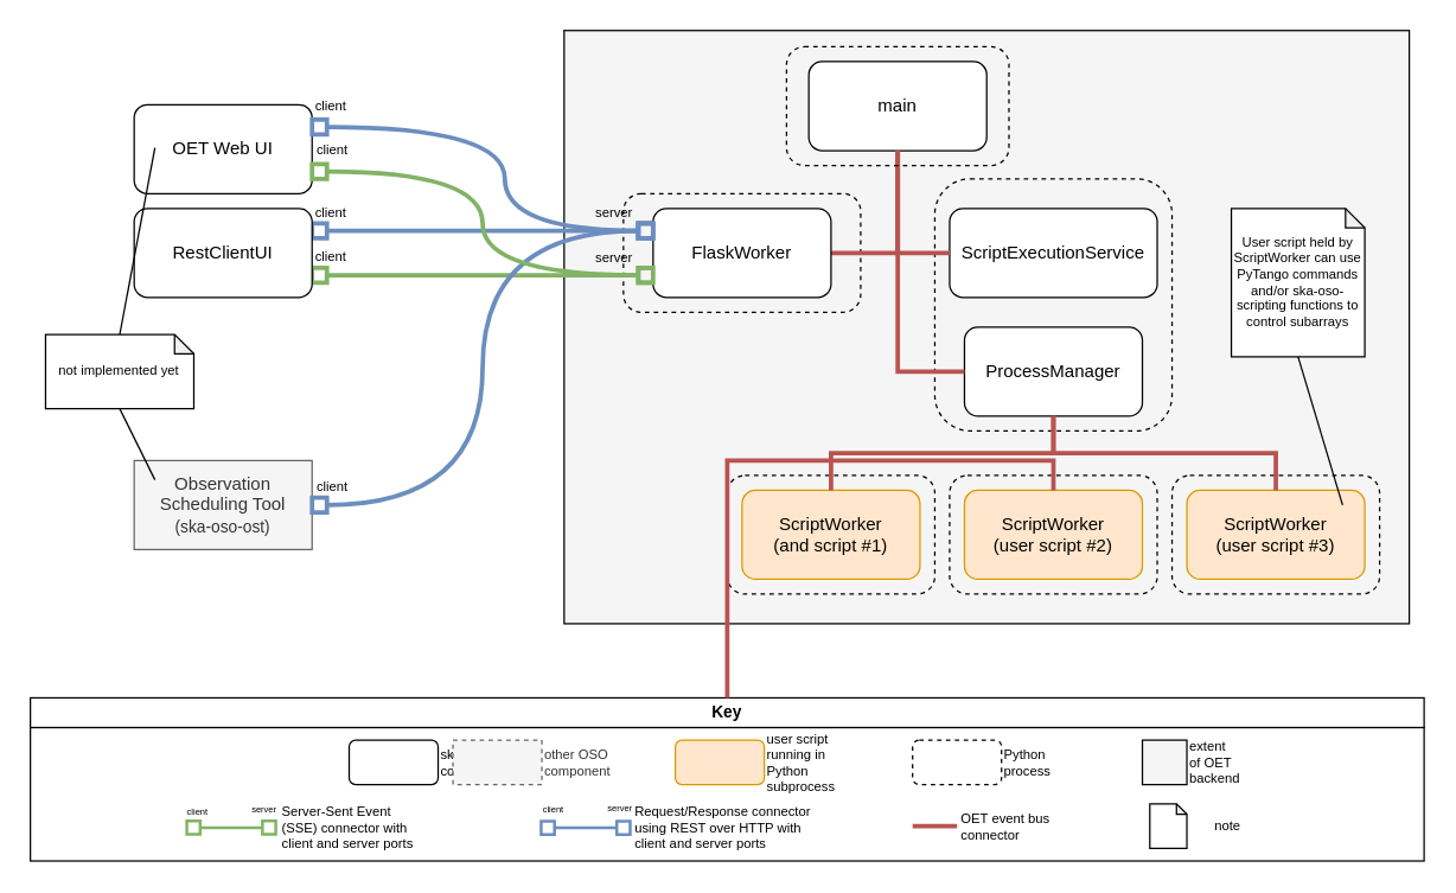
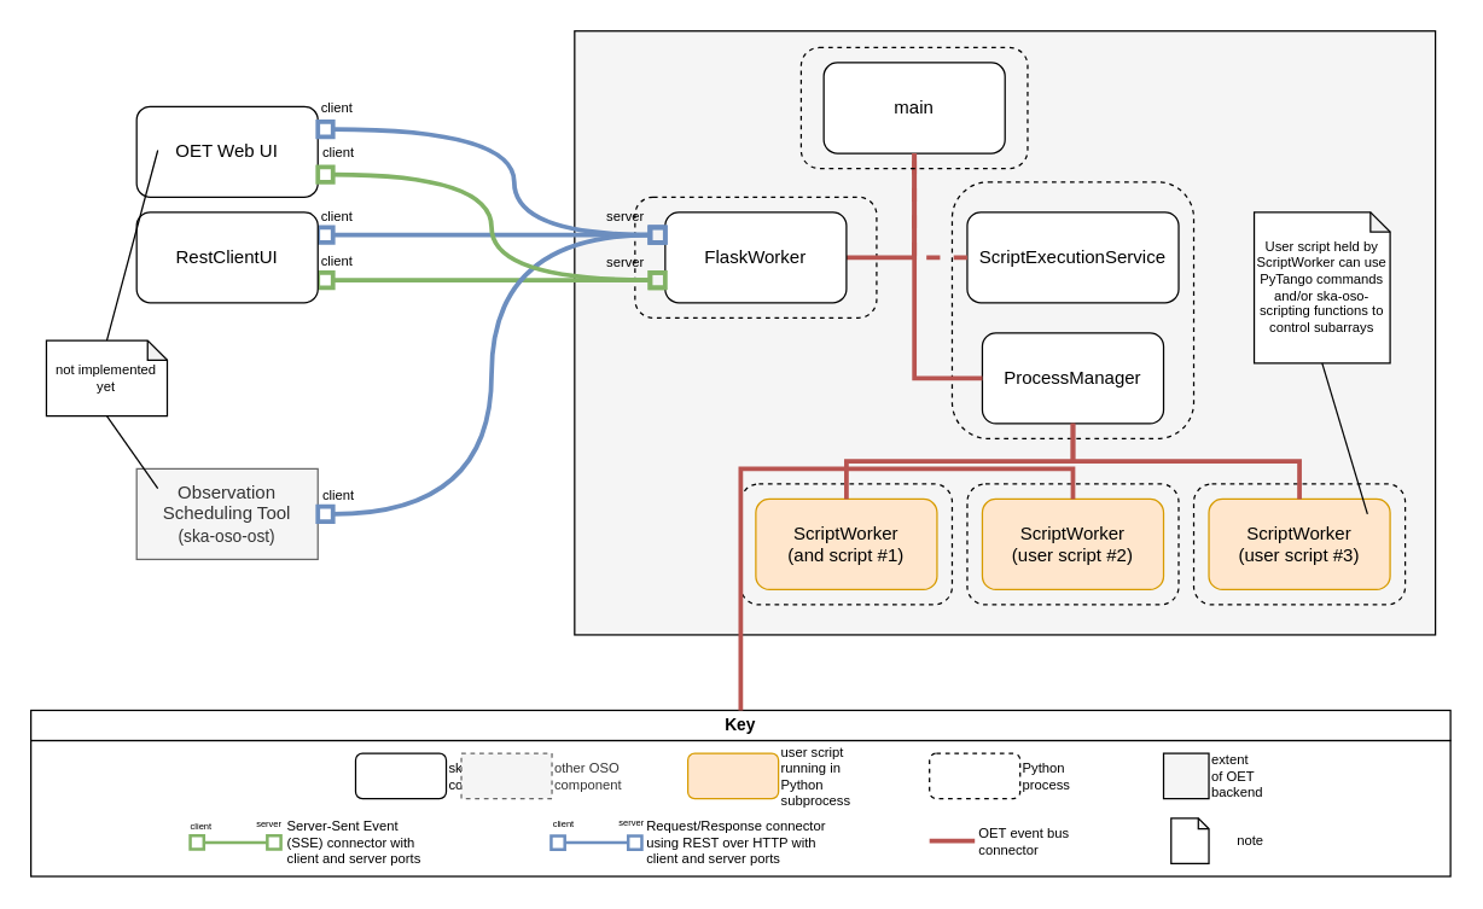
  <mxCell id="0" />
  <mxCell id="1" parent="0" />
  <mxCell id="2" value="" style="rounded=0;whiteSpace=wrap;html=1;fontFamily=Helvetica;fontSize=6;fillColor=#F5F5F5;" parent="1" vertex="1"><mxGeometry x="380" y="20" width="570" height="400" as="geometry" /></mxCell>
  <mxCell id="3" value="" style="rounded=0;whiteSpace=wrap;html=1;fontSize=9;" parent="1" vertex="1"><mxGeometry y="490" width="940" height="90" as="geometry" x="20" /></mxCell>
  <mxCell id="4" value="REST" style="rounded=1;whiteSpace=wrap;html=1;dashed=1;fillColor=none;" parent="1" vertex="1"><mxGeometry x="420" y="130" width="160" height="80" as="geometry" /></mxCell>
  <mxCell id="5" style="edgeStyle=orthogonalEdgeStyle;rounded=0;orthogonalLoop=1;jettySize=auto;html=1;exitX=1;exitY=0.25;exitDx=0;exitDy=0;entryX=0;entryY=0.25;entryDx=0;entryDy=0;startArrow=box;startFill=0;strokeWidth=3;fillColor=#dae8fc;strokeColor=#6c8ebf;curved=1;endArrow=box;endFill=0;" parent="1" source="7" target="10" edge="1"><mxGeometry relative="1" as="geometry"><mxPoint x="220" y="150" as="sourcePoint" /></mxGeometry></mxCell>
  <mxCell id="6" style="edgeStyle=orthogonalEdgeStyle;rounded=0;orthogonalLoop=1;jettySize=auto;html=1;exitX=1;exitY=0.75;exitDx=0;exitDy=0;entryX=0;entryY=0.75;entryDx=0;entryDy=0;startArrow=box;startFill=0;strokeWidth=3;endArrow=box;endFill=0;fillColor=#d5e8d4;strokeColor=#82b366;curved=1;" parent="1" source="7" target="10" edge="1"><mxGeometry relative="1" as="geometry"><mxPoint x="220" y="190" as="sourcePoint" /></mxGeometry></mxCell>
  <mxCell id="7" value="RestClientUI" style="rounded=1;whiteSpace=wrap;html=1;" parent="1" vertex="1"><mxGeometry x="90" y="140" width="120" height="60" as="geometry" /></mxCell>
  <mxCell id="8" value="main" style="rounded=1;whiteSpace=wrap;html=1;" parent="1" vertex="1"><mxGeometry x="545" y="41" width="120" height="60" as="geometry" /></mxCell>
  <mxCell id="9" style="edgeStyle=orthogonalEdgeStyle;rounded=0;orthogonalLoop=1;jettySize=auto;html=1;exitX=1;exitY=0.5;exitDx=0;exitDy=0;fontSize=9;startArrow=none;startFill=0;endArrow=none;endFill=0;strokeWidth=3;fillColor=#f8cecc;strokeColor=#b85450;entryX=0.5;entryY=1;entryDx=0;entryDy=0;" parent="1" source="10" target="8" edge="1"><mxGeometry relative="1" as="geometry"><Array as="points" /><mxPoint x="600" y="100" as="targetPoint" /></mxGeometry></mxCell>
  <mxCell id="10" value="FlaskWorker" style="rounded=1;whiteSpace=wrap;html=1;" parent="1" vertex="1"><mxGeometry x="440" y="140" width="120" height="60" as="geometry" /></mxCell>
  <mxCell id="11" value="" style="rounded=1;whiteSpace=wrap;html=1;dashed=1;verticalAlign=top;align=right;fontStyle=2;fontSize=10;spacing=0;spacingRight=7;fillColor=none;" parent="1" vertex="1"><mxGeometry x="630" y="120" width="160" height="170" as="geometry" /></mxCell>
  <mxCell id="12" value="ScriptExecutionService" style="rounded=1;whiteSpace=wrap;html=1;" parent="1" vertex="1"><mxGeometry x="640" y="140" width="140" height="60" as="geometry" /></mxCell>
  <mxCell id="13" value="" style="rounded=1;whiteSpace=wrap;html=1;dashed=1;fillColor=#F5F5F5;" parent="1" vertex="1"><mxGeometry x="490" y="320" width="140" height="80" as="geometry" /></mxCell>
  <mxCell id="14" value="ScriptWorker&lt;br&gt;(and script #1)" style="rounded=1;whiteSpace=wrap;html=1;fillColor=#ffe6cc;strokeColor=#d79b00;" parent="1" vertex="1"><mxGeometry x="500" y="330" width="120" height="60" as="geometry" /></mxCell>
- <mxCell id="15" style="edgeStyle=orthogonalEdgeStyle;rounded=0;orthogonalLoop=1;jettySize=auto;html=1;exitX=0;exitY=0.5;exitDx=0;exitDy=0;startArrow=none;startFill=0;fillColor=#f8cecc;strokeColor=#b85450;strokeWidth=3;endArrow=none;endFill=0;entryX=0.5;entryY=1;entryDx=0;entryDy=0;" parent="1" source="12" target="8" edge="1"><mxGeometry relative="1" as="geometry"><mxPoint x="570" y="80" as="targetPoint" /><mxPoint x="570" y="340" as="sourcePoint" /></mxGeometry></mxCell>
+ <mxCell id="15" style="edgeStyle=orthogonalEdgeStyle;rounded=0;orthogonalLoop=1;jettySize=auto;html=1;exitX=0;exitY=0.5;exitDx=0;exitDy=0;startArrow=none;startFill=0;fillColor=#f8cecc;strokeColor=#b85450;strokeWidth=3;endArrow=none;endFill=0;entryX=0.5;entryY=1;entryDx=0;entryDy=0;dashed=1;" parent="1" source="12" target="8" edge="1"><mxGeometry relative="1" as="geometry"><mxPoint x="570" y="80" as="targetPoint" /><mxPoint x="570" y="340" as="sourcePoint" /></mxGeometry></mxCell>
  <mxCell id="16" value="ska-oso-oet component" style="rounded=1;whiteSpace=wrap;html=1;fontSize=9;align=left;labelPosition=right;verticalLabelPosition=middle;verticalAlign=middle;" parent="1" vertex="1"><mxGeometry x="235" y="498.5" width="60" height="30" as="geometry" /></mxCell>
  <mxCell id="17" value="user script running in Python subprocess" style="rounded=1;whiteSpace=wrap;html=1;fontSize=9;align=left;labelPosition=right;verticalLabelPosition=middle;verticalAlign=middle;fillColor=#ffe6cc;strokeColor=#d79b00;" parent="1" vertex="1"><mxGeometry x="455" y="498.5" width="60" height="30" as="geometry" /></mxCell>
  <mxCell id="18" value="Python&lt;br&gt;process" style="rounded=1;whiteSpace=wrap;html=1;fontSize=9;align=left;labelPosition=right;verticalLabelPosition=middle;verticalAlign=middle;dashed=1;" parent="1" vertex="1"><mxGeometry x="615" y="498.5" width="60" height="30" as="geometry" /></mxCell>
  <mxCell id="19" value="OET Web UI" style="rounded=1;whiteSpace=wrap;html=1;" parent="1" vertex="1"><mxGeometry x="90" y="70" width="120" height="60" as="geometry" /></mxCell>
  <mxCell id="20" value="Observation Scheduling Tool&lt;br&gt;&lt;font style=&quot;font-size: 11px&quot;&gt;(ska-oso-ost)&lt;/font&gt;" style="rounded=0;whiteSpace=wrap;html=1;fillColor=#f5f5f5;strokeColor=#666666;fontColor=#333333;glass=0;" parent="1" vertex="1"><mxGeometry x="90" y="310" width="120" height="60" as="geometry" /></mxCell>
  <mxCell id="21" value="" style="edgeStyle=orthogonalEdgeStyle;rounded=0;orthogonalLoop=1;jettySize=auto;html=1;exitX=1;exitY=0.25;exitDx=0;exitDy=0;entryX=0;entryY=0.25;entryDx=0;entryDy=0;startArrow=box;startFill=0;strokeWidth=3;fillColor=#dae8fc;strokeColor=#6c8ebf;curved=1;endArrow=box;endFill=0;" parent="1" source="19" target="10" edge="1"><mxGeometry relative="1" as="geometry"><mxPoint x="220" y="75" as="sourcePoint" /><mxPoint x="450" y="145" as="targetPoint" /><Array as="points"><mxPoint x="340" y="85" /><mxPoint x="340" y="155" /></Array></mxGeometry></mxCell>
  <mxCell id="22" style="edgeStyle=orthogonalEdgeStyle;rounded=0;orthogonalLoop=1;jettySize=auto;html=1;exitX=1;exitY=0.5;exitDx=0;exitDy=0;startArrow=box;startFill=0;strokeWidth=3;fillColor=#dae8fc;strokeColor=#6c8ebf;curved=1;entryX=0;entryY=0.25;entryDx=0;entryDy=0;endArrow=box;endFill=0;" parent="1" source="20" target="10" edge="1"><mxGeometry relative="1" as="geometry"><mxPoint x="230" y="85" as="sourcePoint" /><mxPoint x="320" y="190" as="targetPoint" /></mxGeometry></mxCell>
  <mxCell id="23" value="other OSO component" style="rounded=0;whiteSpace=wrap;html=1;fontSize=9;align=left;labelPosition=right;verticalLabelPosition=middle;verticalAlign=middle;fillColor=#f5f5f5;fontColor=#333333;strokeColor=#666666;dashed=1;" parent="1" vertex="1"><mxGeometry x="305" y="498.5" width="60" height="30" as="geometry" /></mxCell>
  <mxCell id="24" style="edgeStyle=orthogonalEdgeStyle;rounded=0;orthogonalLoop=1;jettySize=auto;html=1;exitX=1;exitY=0.75;exitDx=0;exitDy=0;entryX=0;entryY=0.75;entryDx=0;entryDy=0;startArrow=box;startFill=0;strokeWidth=3;endArrow=box;endFill=0;fillColor=#d5e8d4;strokeColor=#82b366;curved=1;" parent="1" source="19" target="10" edge="1"><mxGeometry relative="1" as="geometry"><mxPoint x="220" y="105" as="sourcePoint" /><mxPoint x="450" y="175" as="targetPoint" /></mxGeometry></mxCell>
  <mxCell id="25" value="Server-Sent Event&lt;br&gt;(SSE) connector with &lt;br&gt;client and server ports" style="edgeStyle=orthogonalEdgeStyle;rounded=0;orthogonalLoop=1;jettySize=auto;html=1;exitX=1;exitY=0.75;exitDx=0;exitDy=0;startArrow=box;startFill=0;strokeWidth=2;endArrow=box;endFill=0;fillColor=#d5e8d4;strokeColor=#82b366;curved=1;fontSize=9;labelPosition=right;verticalLabelPosition=middle;align=left;verticalAlign=middle;spacingRight=0;spacingLeft=32;" parent="1" edge="1"><mxGeometry relative="1" as="geometry"><mxPoint x="125.5" y="557.5" as="sourcePoint" /><mxPoint x="185.5" y="557.5" as="targetPoint" /><Array as="points"><mxPoint x="165.5" y="557.5" /><mxPoint x="165.5" y="557.5" /></Array></mxGeometry></mxCell>
  <mxCell id="26" value="Key" style="rounded=0;whiteSpace=wrap;html=1;fontSize=11;fontStyle=1" parent="1" vertex="1"><mxGeometry y="470" width="940" height="20" as="geometry" x="20" /></mxCell>
  <mxCell id="27" value="User script held by ScriptWorker can use PyTango commands and/or ska-oso-scripting functions to control subarrays" style="shape=note;whiteSpace=wrap;html=1;backgroundOutline=1;darkOpacity=0.05;fontFamily=Helvetica;fontSize=9;size=13;" parent="1" vertex="1"><mxGeometry x="830" y="140" width="90" height="100" as="geometry" /></mxCell>
  <mxCell id="28" value="&lt;p style=&quot;font-size: 9px;&quot;&gt;&lt;font style=&quot;font-size: 9px;&quot;&gt;note&lt;/font&gt;&lt;/p&gt;" style="shape=note;whiteSpace=wrap;html=1;backgroundOutline=1;darkOpacity=0.05;fontFamily=Helvetica;fontSize=9;size=7;labelPosition=right;verticalLabelPosition=middle;align=left;verticalAlign=middle;spacingLeft=17;" parent="1" vertex="1"><mxGeometry x="775" y="541.5" width="25" height="30" as="geometry" /></mxCell>
  <mxCell id="29" value="client" style="text;html=1;strokeColor=none;fillColor=none;align=center;verticalAlign=middle;whiteSpace=wrap;rounded=0;fontFamily=Helvetica;fontSize=9;" parent="1" vertex="1"><mxGeometry x="193" y="56" width="60" height="30" as="geometry" /></mxCell>
  <mxCell id="30" value="client" style="text;html=1;strokeColor=none;fillColor=none;align=center;verticalAlign=middle;whiteSpace=wrap;rounded=0;fontFamily=Helvetica;fontSize=9;" parent="1" vertex="1"><mxGeometry x="194" y="86" width="60" height="30" as="geometry" /></mxCell>
  <mxCell id="31" value="client" style="text;html=1;strokeColor=none;fillColor=none;align=center;verticalAlign=middle;whiteSpace=wrap;rounded=0;fontFamily=Helvetica;fontSize=9;" parent="1" vertex="1"><mxGeometry x="193" y="128" width="60" height="30" as="geometry" /></mxCell>
  <mxCell id="32" value="client" style="text;html=1;strokeColor=none;fillColor=none;align=center;verticalAlign=middle;whiteSpace=wrap;rounded=0;fontFamily=Helvetica;fontSize=9;" parent="1" vertex="1"><mxGeometry x="193" y="158" width="60" height="30" as="geometry" /></mxCell>
  <mxCell id="33" value="client" style="text;html=1;strokeColor=none;fillColor=none;align=center;verticalAlign=middle;whiteSpace=wrap;rounded=0;fontFamily=Helvetica;fontSize=9;" parent="1" vertex="1"><mxGeometry x="194" y="313" width="60" height="30" as="geometry" /></mxCell>
  <mxCell id="34" value="client" style="text;html=1;strokeColor=none;fillColor=none;align=center;verticalAlign=middle;whiteSpace=wrap;rounded=0;fontFamily=Helvetica;fontSize=6;" parent="1" vertex="1"><mxGeometry x="102.5" y="531.5" width="60" height="30" as="geometry" /></mxCell>
  <mxCell id="35" value="server" style="text;html=1;strokeColor=none;fillColor=none;align=center;verticalAlign=middle;whiteSpace=wrap;rounded=0;fontFamily=Helvetica;fontSize=6;" parent="1" vertex="1"><mxGeometry x="147.5" y="530.5" width="60" height="30" as="geometry" /></mxCell>
  <mxCell id="36" value="server" style="text;html=1;strokeColor=none;fillColor=none;align=center;verticalAlign=middle;whiteSpace=wrap;rounded=0;fontFamily=Helvetica;fontSize=9;" parent="1" vertex="1"><mxGeometry x="384" y="128" width="60" height="30" as="geometry" /></mxCell>
  <mxCell id="37" value="server" style="text;html=1;strokeColor=none;fillColor=none;align=center;verticalAlign=middle;whiteSpace=wrap;rounded=0;fontFamily=Helvetica;fontSize=9;" parent="1" vertex="1"><mxGeometry x="384" y="159" width="60" height="30" as="geometry" /></mxCell>
  <mxCell id="38" value="Request/Response connector&lt;br&gt;using REST over HTTP with &lt;br&gt;client and server ports" style="edgeStyle=orthogonalEdgeStyle;rounded=0;orthogonalLoop=1;jettySize=auto;html=1;exitX=1;exitY=0.75;exitDx=0;exitDy=0;startArrow=box;startFill=0;strokeWidth=2;endArrow=box;endFill=0;fillColor=#dae8fc;strokeColor=#6c8ebf;curved=1;fontSize=9;labelPosition=right;verticalLabelPosition=middle;align=left;verticalAlign=middle;spacingRight=0;spacingLeft=32;" parent="1" edge="1"><mxGeometry relative="1" as="geometry"><mxPoint x="364.5" y="557.62" as="sourcePoint" /><mxPoint x="424.5" y="557.62" as="targetPoint" /><Array as="points"><mxPoint x="404.5" y="557.62" /><mxPoint x="404.5" y="557.62" /></Array></mxGeometry></mxCell>
  <mxCell id="39" value="client" style="text;html=1;strokeColor=none;fillColor=none;align=center;verticalAlign=middle;whiteSpace=wrap;rounded=0;fontFamily=Helvetica;fontSize=6;" parent="1" vertex="1"><mxGeometry x="342.5" y="531" width="60" height="30" as="geometry" /></mxCell>
  <mxCell id="40" value="server" style="text;html=1;strokeColor=none;fillColor=none;align=center;verticalAlign=middle;whiteSpace=wrap;rounded=0;fontFamily=Helvetica;fontSize=6;" parent="1" vertex="1"><mxGeometry x="387.5" y="530" width="60" height="30" as="geometry" /></mxCell>
  <mxCell id="41" value="extent of OET backend" style="rounded=0;whiteSpace=wrap;html=1;fontFamily=Helvetica;fontSize=9;fillColor=#F5F5F5;labelPosition=right;verticalLabelPosition=middle;align=left;verticalAlign=middle;" parent="1" vertex="1"><mxGeometry x="770" y="498.5" width="30" height="30" as="geometry" /></mxCell>
  <mxCell id="42" value="OET event bus&lt;br&gt;connector" style="edgeStyle=orthogonalEdgeStyle;rounded=0;orthogonalLoop=1;jettySize=auto;html=1;startArrow=none;startFill=0;fillColor=#f8cecc;strokeColor=#b85450;strokeWidth=3;endArrow=none;endFill=0;fontSize=9;labelPosition=right;verticalLabelPosition=middle;align=left;verticalAlign=middle;spacingLeft=16;" parent="1" edge="1"><mxGeometry relative="1" as="geometry"><mxPoint x="645" y="556.5" as="targetPoint" /><mxPoint x="615" y="556.5" as="sourcePoint" /></mxGeometry></mxCell>
  <mxCell id="43" style="rounded=0;orthogonalLoop=1;jettySize=auto;html=1;exitX=0.5;exitY=1;exitDx=0;exitDy=0;exitPerimeter=0;endArrow=none;endFill=0;" edge="1" parent="1" source="45"><mxGeometry relative="1" as="geometry"><mxPoint x="104" y="323" as="targetPoint" /></mxGeometry></mxCell>
  <mxCell id="44" style="edgeStyle=none;rounded=0;orthogonalLoop=1;jettySize=auto;html=1;exitX=0.5;exitY=0;exitDx=0;exitDy=0;exitPerimeter=0;endArrow=none;endFill=0;" edge="1" parent="1" source="45"><mxGeometry relative="1" as="geometry"><mxPoint x="104" y="99" as="targetPoint" /></mxGeometry></mxCell>
- <mxCell id="45" value="not implemented yet" style="shape=note;whiteSpace=wrap;html=1;backgroundOutline=1;darkOpacity=0.05;fontFamily=Helvetica;fontSize=9;size=13;" vertex="1" parent="1"><mxGeometry x="30.25" y="225" width="100" height="50" as="geometry" /></mxCell>
+ <mxCell id="45" value="not implemented yet" style="shape=note;whiteSpace=wrap;html=1;backgroundOutline=1;darkOpacity=0.05;fontFamily=Helvetica;fontSize=9;size=13;" vertex="1" parent="1"><mxGeometry x="30.25" y="225" width="80" height="50" as="geometry" /></mxCell>
  <mxCell id="46" value="ProcessManager" style="rounded=1;whiteSpace=wrap;html=1;" vertex="1" parent="1"><mxGeometry x="650" y="220" width="120" height="60" as="geometry" /></mxCell>
  <mxCell id="47" style="edgeStyle=orthogonalEdgeStyle;rounded=0;orthogonalLoop=1;jettySize=auto;html=1;exitX=0;exitY=0.5;exitDx=0;exitDy=0;startArrow=none;startFill=0;fillColor=#f8cecc;strokeColor=#b85450;strokeWidth=3;endArrow=none;endFill=0;entryX=0.5;entryY=1;entryDx=0;entryDy=0;" edge="1" parent="1" source="46" target="8"><mxGeometry relative="1" as="geometry"><mxPoint x="615" y="111" as="targetPoint" /><mxPoint x="570" y="370" as="sourcePoint" /></mxGeometry></mxCell>
  <mxCell id="48" style="edgeStyle=orthogonalEdgeStyle;rounded=0;orthogonalLoop=1;jettySize=auto;html=1;exitX=0.5;exitY=0;exitDx=0;exitDy=0;startArrow=none;startFill=0;fillColor=#f8cecc;strokeColor=#b85450;strokeWidth=3;endArrow=none;endFill=0;entryX=0.5;entryY=1;entryDx=0;entryDy=0;" edge="1" parent="1" source="14" target="46"><mxGeometry relative="1" as="geometry"><mxPoint x="625" y="111" as="targetPoint" /><mxPoint x="660" y="260" as="sourcePoint" /></mxGeometry></mxCell>
  <mxCell id="49" value="" style="rounded=1;whiteSpace=wrap;html=1;dashed=1;fillColor=none;" vertex="1" parent="1"><mxGeometry x="530" y="31" width="150" height="80" as="geometry" /></mxCell>
  <mxCell id="50" value="" style="rounded=1;whiteSpace=wrap;html=1;dashed=1;fillColor=#F5F5F5;" vertex="1" parent="1"><mxGeometry x="640" y="320" width="140" height="80" as="geometry" /></mxCell>
  <mxCell id="51" value="ScriptWorker&lt;br&gt;(user script #2)" style="rounded=1;whiteSpace=wrap;html=1;fillColor=#ffe6cc;strokeColor=#d79b00;" vertex="1" parent="1"><mxGeometry x="650" y="330" width="120" height="60" as="geometry" /></mxCell>
  <mxCell id="52" value="" style="rounded=1;whiteSpace=wrap;html=1;dashed=1;fillColor=#F5F5F5;" vertex="1" parent="1"><mxGeometry x="790" y="320" width="140" height="80" as="geometry" /></mxCell>
  <mxCell id="53" value="ScriptWorker&lt;br&gt;(user script #3)" style="rounded=1;whiteSpace=wrap;html=1;fillColor=#ffe6cc;strokeColor=#d79b00;" vertex="1" parent="1"><mxGeometry x="800" y="330" width="120" height="60" as="geometry" /></mxCell>
  <mxCell id="54" style="edgeStyle=orthogonalEdgeStyle;rounded=0;orthogonalLoop=1;jettySize=auto;html=1;exitX=0.5;exitY=0;exitDx=0;exitDy=0;startArrow=none;startFill=0;fillColor=#f8cecc;strokeColor=#b85450;strokeWidth=3;endArrow=none;endFill=0;" edge="1" parent="1" source="51" target="26"><mxGeometry relative="1" as="geometry"><mxPoint x="720" y="290" as="targetPoint" /><mxPoint x="570" y="340" as="sourcePoint" /></mxGeometry></mxCell>
  <mxCell id="55" style="edgeStyle=orthogonalEdgeStyle;rounded=0;orthogonalLoop=1;jettySize=auto;html=1;exitX=0.5;exitY=0;exitDx=0;exitDy=0;startArrow=none;startFill=0;fillColor=#f8cecc;strokeColor=#b85450;strokeWidth=3;endArrow=none;endFill=0;entryX=0.5;entryY=1;entryDx=0;entryDy=0;" edge="1" parent="1" source="53" target="46"><mxGeometry relative="1" as="geometry"><mxPoint x="730" y="300" as="targetPoint" /><mxPoint x="580" y="350" as="sourcePoint" /></mxGeometry></mxCell>
  <mxCell id="56" style="rounded=0;orthogonalLoop=1;jettySize=auto;html=1;exitX=0.5;exitY=1;exitDx=0;exitDy=0;exitPerimeter=0;fontFamily=Helvetica;fontSize=9;endArrow=none;endFill=0;" parent="1" source="27" edge="1"><mxGeometry relative="1" as="geometry"><mxPoint x="905" y="340" as="targetPoint" /></mxGeometry></mxCell>
